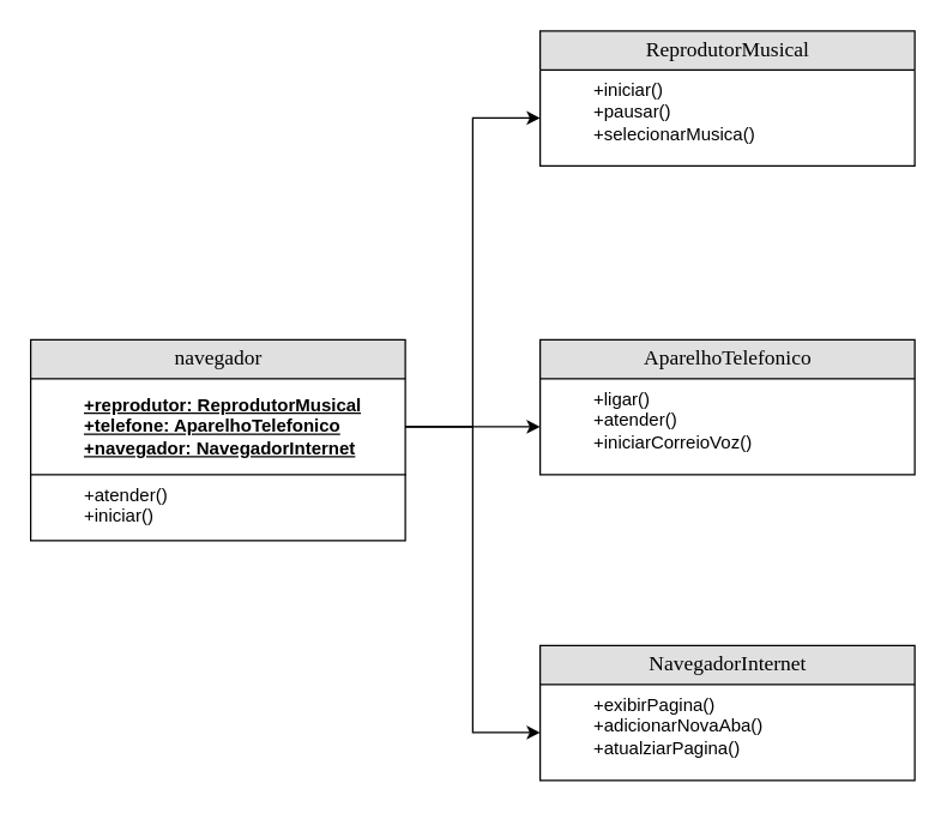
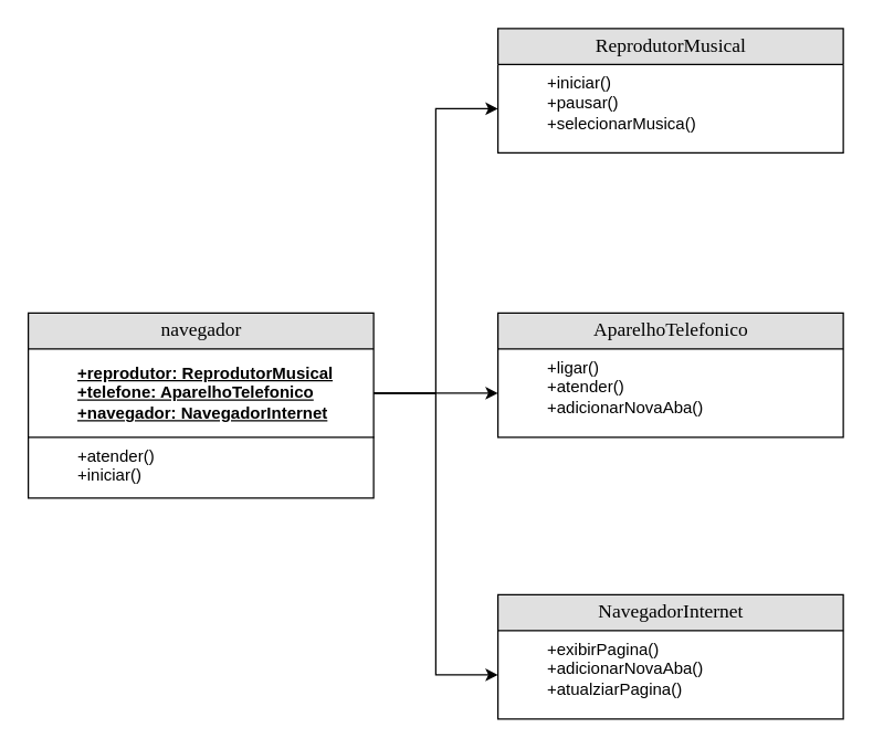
  <mxCell id="0" />
  <mxCell id="1" parent="0" />
  <mxCell id="2" value="navegador" style="swimlane;html=1;fontStyle=0;childLayout=stackLayout;horizontal=1;startSize=26;fillColor=#e0e0e0;horizontalStack=0;resizeParent=1;resizeLast=0;collapsible=1;marginBottom=0;swimlaneFillColor=#ffffff;align=center;rounded=0;shadow=0;comic=0;labelBackgroundColor=none;strokeWidth=1;fontFamily=Verdana;fontSize=14" parent="1" vertex="1"><mxGeometry x="20" y="226" width="250" height="134" as="geometry" /></mxCell>
  <mxCell id="3" value="+reprodutor: ReprodutorMusical&lt;br&gt;+telefone: AparelhoTelefonico &lt;br&gt;+navegador: NavegadorInternet" style="shape=partialRectangle;top=0;left=0;right=0;bottom=1;html=1;align=left;verticalAlign=middle;fillColor=none;spacingLeft=34;spacingRight=4;whiteSpace=wrap;overflow=hidden;rotatable=0;points=[[0,0.5],[1,0.5]];portConstraint=eastwest;dropTarget=0;fontStyle=5;" parent="2" vertex="1"><mxGeometry y="26" width="250" height="64" as="geometry" /></mxCell>
  <mxCell id="4" value="+atender()&lt;br&gt;+iniciar()" style="shape=partialRectangle;top=0;left=0;right=0;bottom=0;html=1;align=left;verticalAlign=top;fillColor=none;spacingLeft=34;spacingRight=4;whiteSpace=wrap;overflow=hidden;rotatable=0;points=[[0,0.5],[1,0.5]];portConstraint=eastwest;dropTarget=0;" parent="2" vertex="1"><mxGeometry y="90" width="250" height="40" as="geometry" /></mxCell>
  <mxCell id="5" value="ReprodutorMusical" style="swimlane;html=1;fontStyle=0;childLayout=stackLayout;horizontal=1;startSize=26;fillColor=#e0e0e0;horizontalStack=0;resizeParent=1;resizeLast=0;collapsible=1;marginBottom=0;swimlaneFillColor=#ffffff;align=center;rounded=0;shadow=0;comic=0;labelBackgroundColor=none;strokeWidth=1;fontFamily=Verdana;fontSize=14" vertex="1" parent="1"><mxGeometry x="360" y="20" width="250" height="90" as="geometry" /></mxCell>
  <mxCell id="6" value="+iniciar()&lt;br&gt;+pausar()&lt;br&gt;+selecionarMusica()" style="shape=partialRectangle;top=0;left=0;right=0;bottom=0;html=1;align=left;verticalAlign=top;fillColor=none;spacingLeft=34;spacingRight=4;whiteSpace=wrap;overflow=hidden;rotatable=0;points=[[0,0.5],[1,0.5]];portConstraint=eastwest;dropTarget=0;" vertex="1" parent="5"><mxGeometry y="26" width="250" height="64" as="geometry" /></mxCell>
  <mxCell id="7" value="AparelhoTelefonico" style="swimlane;html=1;fontStyle=0;childLayout=stackLayout;horizontal=1;startSize=26;fillColor=#e0e0e0;horizontalStack=0;resizeParent=1;resizeLast=0;collapsible=1;marginBottom=0;swimlaneFillColor=#ffffff;align=center;rounded=0;shadow=0;comic=0;labelBackgroundColor=none;strokeWidth=1;fontFamily=Verdana;fontSize=14" vertex="1" parent="1"><mxGeometry x="360" y="226" width="250" height="90" as="geometry" /></mxCell>
- <mxCell id="8" value="+ligar()&lt;br&gt;+atender()&lt;br&gt;+iniciarCorreioVoz()" style="shape=partialRectangle;top=0;left=0;right=0;bottom=0;html=1;align=left;verticalAlign=top;fillColor=none;spacingLeft=34;spacingRight=4;whiteSpace=wrap;overflow=hidden;rotatable=0;points=[[0,0.5],[1,0.5]];portConstraint=eastwest;dropTarget=0;" vertex="1" parent="7"><mxGeometry y="26" width="250" height="64" as="geometry" /></mxCell>
+ <mxCell id="8" value="+ligar()&lt;br&gt;+atender()&lt;br&gt;+adicionarNovaAba()" style="shape=partialRectangle;top=0;left=0;right=0;bottom=0;html=1;align=left;verticalAlign=top;fillColor=none;spacingLeft=34;spacingRight=4;whiteSpace=wrap;overflow=hidden;rotatable=0;points=[[0,0.5],[1,0.5]];portConstraint=eastwest;dropTarget=0;" vertex="1" parent="7"><mxGeometry y="26" width="250" height="64" as="geometry" /></mxCell>
  <mxCell id="9" value="NavegadorInternet" style="swimlane;html=1;fontStyle=0;childLayout=stackLayout;horizontal=1;startSize=26;fillColor=#e0e0e0;horizontalStack=0;resizeParent=1;resizeLast=0;collapsible=1;marginBottom=0;swimlaneFillColor=#ffffff;align=center;rounded=0;shadow=0;comic=0;labelBackgroundColor=none;strokeWidth=1;fontFamily=Verdana;fontSize=14" vertex="1" parent="1"><mxGeometry x="360" y="430" width="250" height="90" as="geometry" /></mxCell>
  <mxCell id="10" value="+exibirPagina()&lt;br&gt;+adicionarNovaAba()&lt;br&gt;+atualziarPagina()" style="shape=partialRectangle;top=0;left=0;right=0;bottom=0;html=1;align=left;verticalAlign=top;fillColor=none;spacingLeft=34;spacingRight=4;whiteSpace=wrap;overflow=hidden;rotatable=0;points=[[0,0.5],[1,0.5]];portConstraint=eastwest;dropTarget=0;" vertex="1" parent="9"><mxGeometry y="26" width="250" height="64" as="geometry" /></mxCell>
  <mxCell id="11" style="edgeStyle=orthogonalEdgeStyle;rounded=0;orthogonalLoop=1;jettySize=auto;html=1;entryX=0;entryY=0.5;entryDx=0;entryDy=0;" edge="1" parent="1" source="3" target="6"><mxGeometry relative="1" as="geometry" /></mxCell>
  <mxCell id="12" style="edgeStyle=orthogonalEdgeStyle;rounded=0;orthogonalLoop=1;jettySize=auto;html=1;entryX=0;entryY=0.5;entryDx=0;entryDy=0;" edge="1" parent="1" source="3" target="8"><mxGeometry relative="1" as="geometry" /></mxCell>
  <mxCell id="13" style="edgeStyle=orthogonalEdgeStyle;rounded=0;orthogonalLoop=1;jettySize=auto;html=1;entryX=0;entryY=0.5;entryDx=0;entryDy=0;" edge="1" parent="1" source="3" target="10"><mxGeometry relative="1" as="geometry" /></mxCell>
